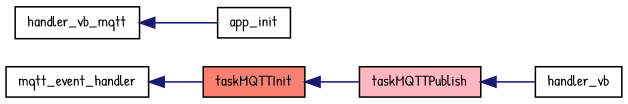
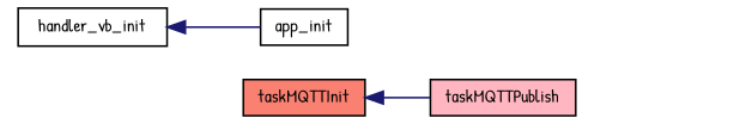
  digraph {
    fontname="Patrick Hand"
    rankdir=LR
    node [color=black fillcolor=white fontname="Patrick Hand" fontsize=10 shape=record style=filled]
    edge [color=midnightblue dir=back fontname="Patrick Hand" fontsize=10 labelfontname=Helvetica labelfontsize=10 style=solid]
-   n1 [fontcolor=black height=0.2 label=mqtt_event_handler width=0.4]
    n2 [fillcolor=salmon height=0.2 label=taskMQTTInit width=0.4]
    n3 [fillcolor=lightpink height=0.2 label=taskMQTTPublish width=0.4]
-   n4 [height=0.2 label=handler_vb width=0.4]
-   n5 [height=0.2 label=handler_vb_mqtt width=0.4]
+   n5 [height=0.2 label=handler_vb_init width=0.4]
    n6 [height=0.2 label=app_init width=0.4]
-   n1 -> n2
    n2 -> n3
-   n3 -> n4
    n5 -> n6
  }
